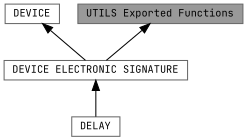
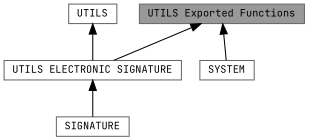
  digraph {
    fontname="JetBrains Mono"
    rankdir=TB
    node [color=grey40 fillcolor=white fontname="JetBrains Mono" fontsize=10 shape=box style=filled]
    edge [dir=back fontname="JetBrains Mono" fontsize=10 labelfontname=Helvetica labelfontsize=10 shape=plaintext style=solid]
-   n1 [height=0.2 label="DEVICE ELECTRONIC SIGNATURE" width=0.4]
-   n2 [height=0.2 label=DELAY width=0.4]
-   n4 [height=0.2 label=DEVICE width=0.4]
+   n1 [height=0.2 label="UTILS ELECTRONIC SIGNATURE" width=0.4]
+   n2 [height=0.2 label=SIGNATURE width=0.4]
+   n3 [height=0.2 label=SYSTEM width=0.4]
+   n4 [height=0.2 label=UTILS width=0.4]
    n5 [color=gray40 fillcolor=grey60 fontcolor=black height=0.2 label="UTILS Exported Functions" width=0.4]
    n1 -> n2
    n4 -> n1
    n5 -> n1
+   n5 -> n3
  }
